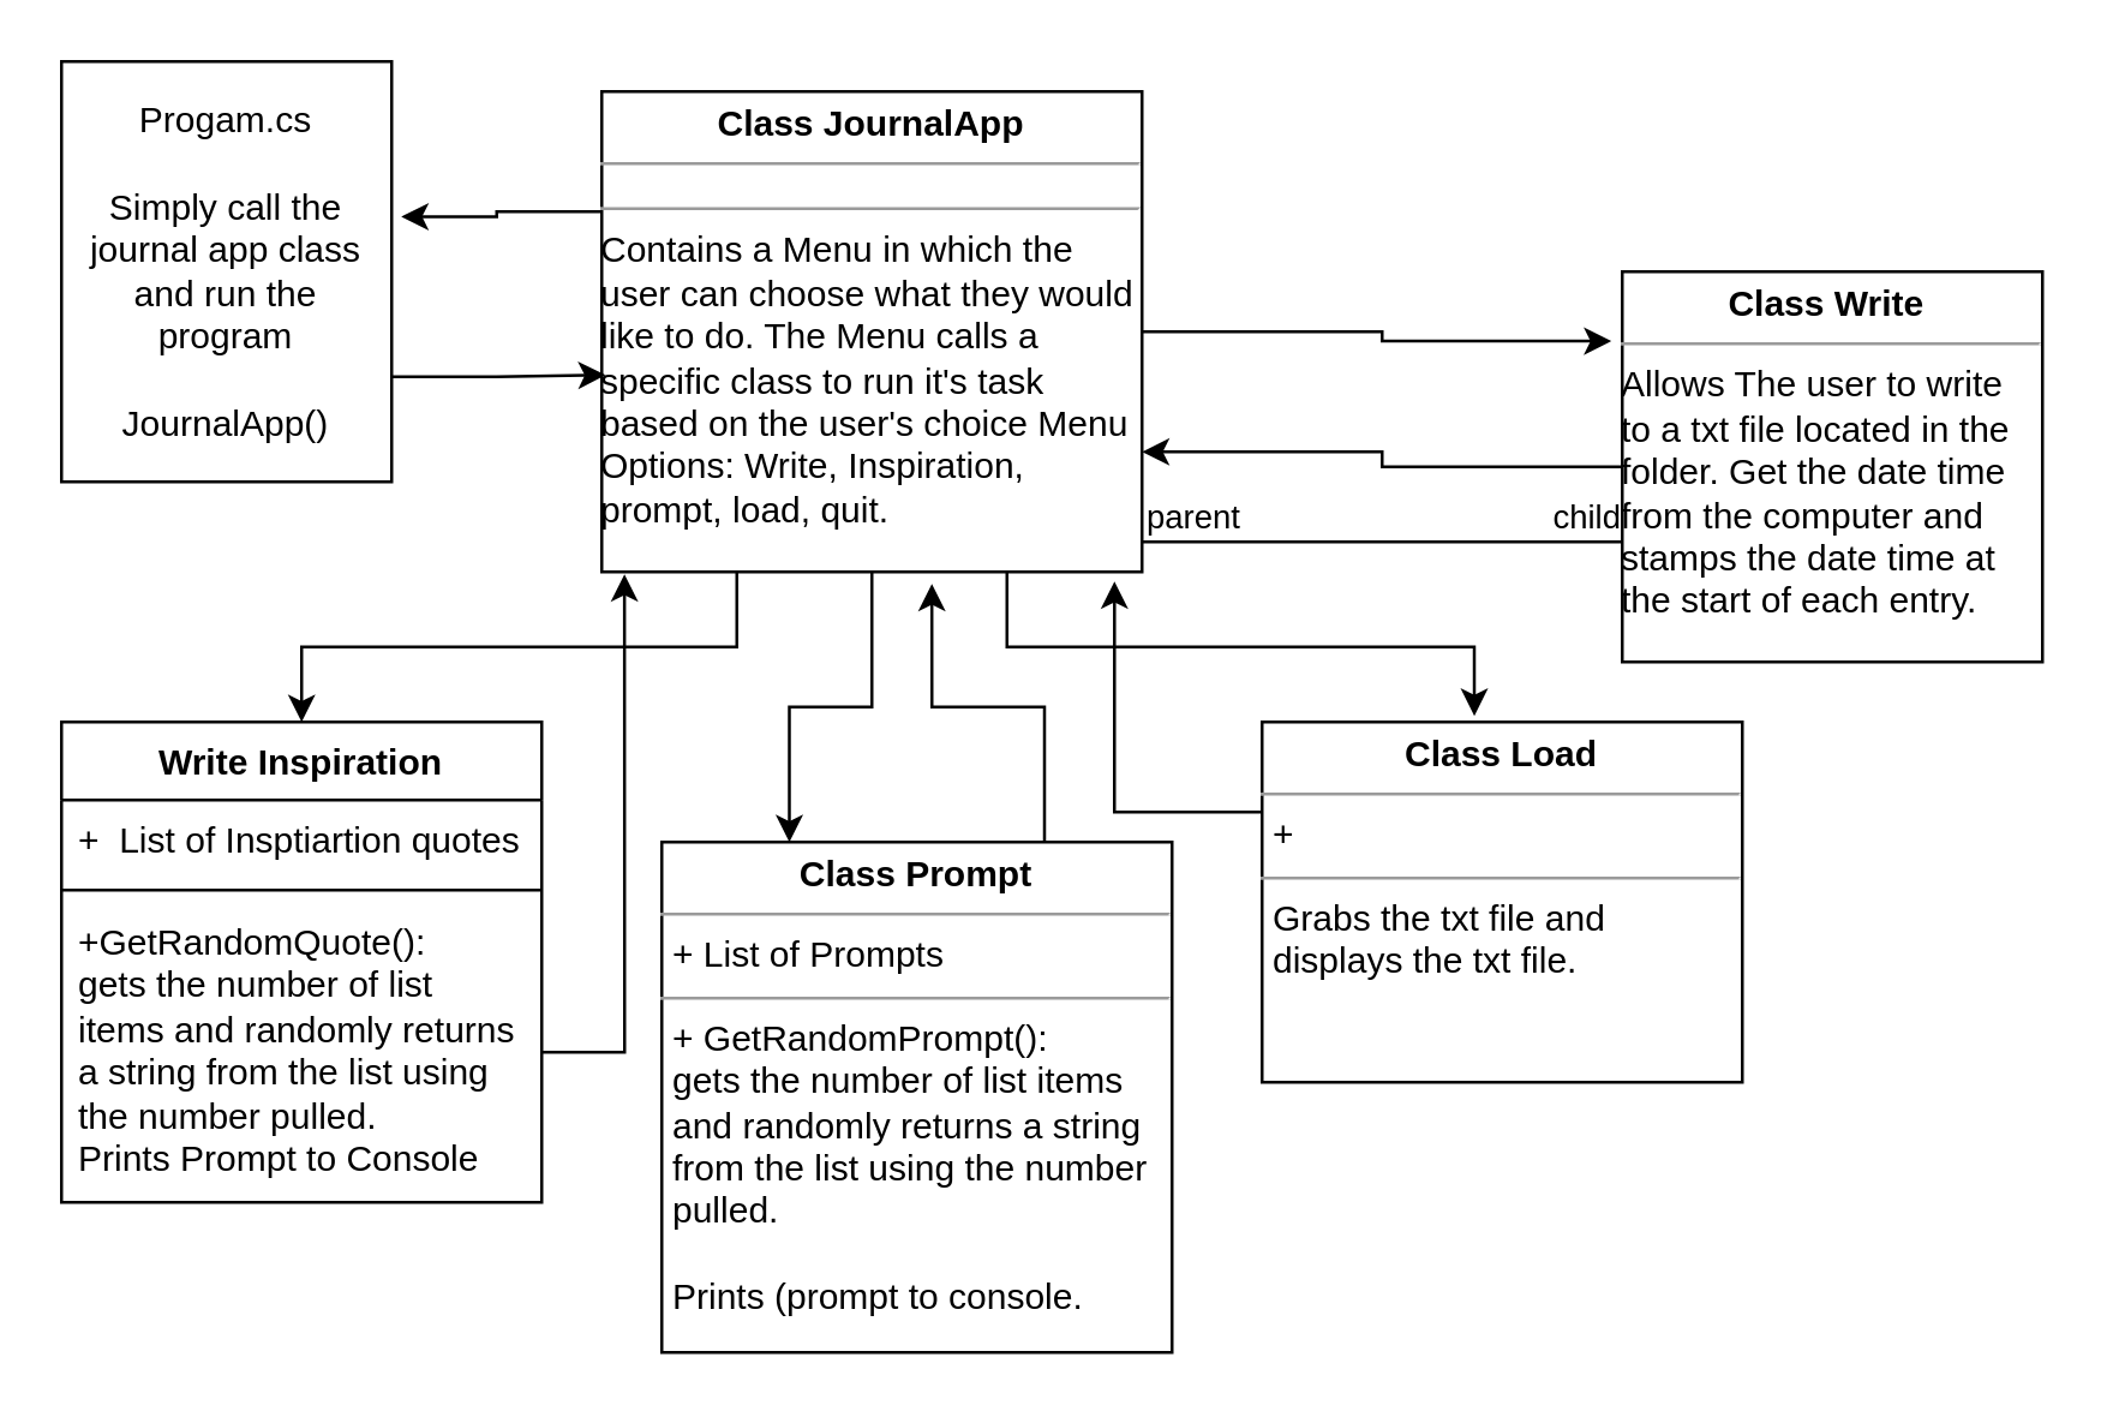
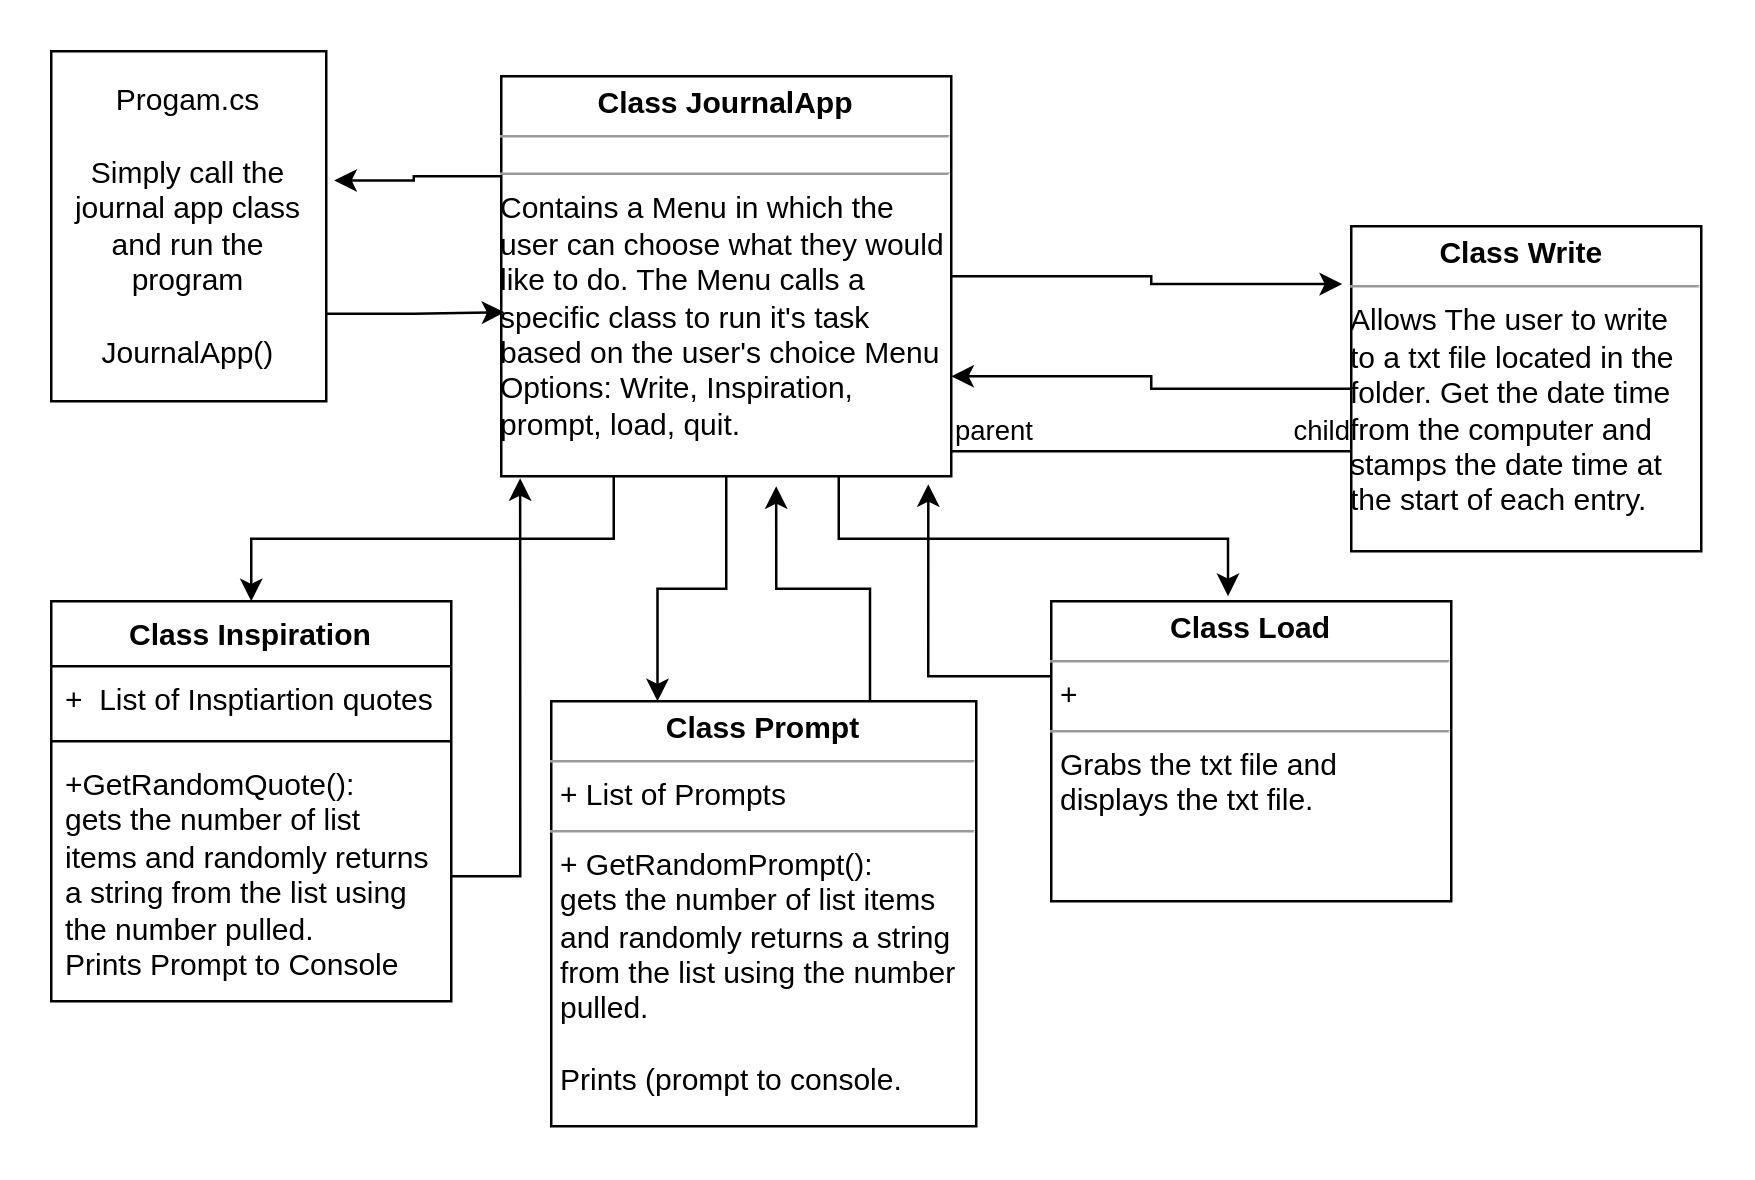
  <mxCell id="0" />
  <mxCell id="1" parent="0" />
  <mxCell id="2" value="Progam.cs&lt;br&gt;&lt;br&gt;Simply call the journal app class and run the program&lt;br&gt;&lt;br&gt;JournalApp()" style="html=1;whiteSpace=wrap;" vertex="1" parent="1"><mxGeometry x="20" y="20" width="110" height="140" as="geometry" /></mxCell>
  <mxCell id="3" style="edgeStyle=orthogonalEdgeStyle;rounded=0;orthogonalLoop=1;jettySize=auto;html=1;exitX=0.25;exitY=1;exitDx=0;exitDy=0;" edge="1" parent="1" source="5" target="8"><mxGeometry relative="1" as="geometry" /></mxCell>
  <mxCell id="4" style="edgeStyle=orthogonalEdgeStyle;rounded=0;orthogonalLoop=1;jettySize=auto;html=1;exitX=0.5;exitY=1;exitDx=0;exitDy=0;entryX=0.25;entryY=0;entryDx=0;entryDy=0;" edge="1" parent="1" source="5" target="12"><mxGeometry relative="1" as="geometry" /></mxCell>
  <mxCell id="5" value="&lt;p style=&quot;margin:0px;margin-top:4px;text-align:center;&quot;&gt;&lt;b&gt;Class JournalApp&lt;/b&gt;&lt;/p&gt;&lt;hr size=&quot;1&quot;&gt;&lt;div style=&quot;height:2px;&quot;&gt;&lt;/div&gt;&lt;hr size=&quot;1&quot;&gt;&lt;div style=&quot;height:2px;&quot;&gt;Contains a Menu in which the user can choose what they would like to do. The Menu calls a specific class to run it's task based on the user's choice Menu Options: Write, Inspiration, prompt, load, quit.&amp;nbsp;&lt;/div&gt;" style="verticalAlign=top;align=left;overflow=fill;html=1;whiteSpace=wrap;" vertex="1" parent="1"><mxGeometry x="200" y="30" width="180" height="160" as="geometry" /></mxCell>
  <mxCell id="6" style="edgeStyle=orthogonalEdgeStyle;rounded=0;orthogonalLoop=1;jettySize=auto;html=1;entryX=1;entryY=0.75;entryDx=0;entryDy=0;" edge="1" parent="1" source="7" target="5"><mxGeometry relative="1" as="geometry" /></mxCell>
  <mxCell id="7" value="&lt;p style=&quot;margin:0px;margin-top:4px;text-align:center;&quot;&gt;&lt;b&gt;Class Write&amp;nbsp;&lt;/b&gt;&lt;/p&gt;&lt;hr size=&quot;1&quot;&gt;&lt;div style=&quot;height:2px;&quot;&gt;Allows The user to write to a txt file located in the folder. Get the date time from the computer and stamps the date time at the start of each entry.&amp;nbsp;&amp;nbsp;&lt;br&gt;&lt;/div&gt;" style="verticalAlign=top;align=left;overflow=fill;html=1;whiteSpace=wrap;" vertex="1" parent="1"><mxGeometry x="540" y="90" width="140" height="130" as="geometry" /></mxCell>
- <mxCell id="8" value="Write Inspiration" style="swimlane;fontStyle=1;align=center;verticalAlign=top;childLayout=stackLayout;horizontal=1;startSize=26;horizontalStack=0;resizeParent=1;resizeParentMax=0;resizeLast=0;collapsible=1;marginBottom=0;whiteSpace=wrap;html=1;" vertex="1" parent="1"><mxGeometry x="20" y="240" width="160" height="160" as="geometry" /></mxCell>
+ <mxCell id="8" value="Class Inspiration" style="swimlane;fontStyle=1;align=center;verticalAlign=top;childLayout=stackLayout;horizontal=1;startSize=26;horizontalStack=0;resizeParent=1;resizeParentMax=0;resizeLast=0;collapsible=1;marginBottom=0;whiteSpace=wrap;html=1;" vertex="1" parent="1"><mxGeometry x="20" y="240" width="160" height="160" as="geometry" /></mxCell>
  <mxCell id="9" value="+&amp;nbsp; List of Insptiartion quotes" style="text;strokeColor=none;fillColor=none;align=left;verticalAlign=top;spacingLeft=4;spacingRight=4;overflow=hidden;rotatable=0;points=[[0,0.5],[1,0.5]];portConstraint=eastwest;whiteSpace=wrap;html=1;" vertex="1" parent="8"><mxGeometry y="26" width="160" height="26" as="geometry" /></mxCell>
  <mxCell id="10" value="" style="line;strokeWidth=1;fillColor=none;align=left;verticalAlign=middle;spacingTop=-1;spacingLeft=3;spacingRight=3;rotatable=0;labelPosition=right;points=[];portConstraint=eastwest;strokeColor=inherit;" vertex="1" parent="8"><mxGeometry y="52" width="160" height="8" as="geometry" /></mxCell>
  <mxCell id="11" value="+GetRandomQuote():&lt;br&gt;gets the number of list items and randomly returns a string from the list using the number pulled.&amp;nbsp;&lt;br&gt;Prints Prompt to Console&lt;br&gt;&lt;div&gt;&lt;br&gt;&lt;/div&gt;" style="text;strokeColor=none;fillColor=none;align=left;verticalAlign=top;spacingLeft=4;spacingRight=4;overflow=hidden;rotatable=0;points=[[0,0.5],[1,0.5]];portConstraint=eastwest;whiteSpace=wrap;html=1;" vertex="1" parent="8"><mxGeometry y="60" width="160" height="100" as="geometry" /></mxCell>
  <mxCell id="12" value="&lt;p style=&quot;margin:0px;margin-top:4px;text-align:center;&quot;&gt;&lt;b&gt;Class Prompt&lt;/b&gt;&lt;/p&gt;&lt;hr size=&quot;1&quot;&gt;&lt;p style=&quot;margin:0px;margin-left:4px;&quot;&gt;+ List of Prompts&lt;/p&gt;&lt;hr size=&quot;1&quot;&gt;&lt;p style=&quot;margin:0px;margin-left:4px;&quot;&gt;+ GetRandomPrompt():&lt;/p&gt;&lt;p style=&quot;margin:0px;margin-left:4px;&quot;&gt;gets the number of list items and randomly returns a string from the list using the number pulled.&amp;nbsp;&lt;/p&gt;&lt;p style=&quot;margin:0px;margin-left:4px;&quot;&gt;&lt;br&gt;&lt;/p&gt;&lt;p style=&quot;margin:0px;margin-left:4px;&quot;&gt;Prints (prompt to console.&lt;/p&gt;" style="verticalAlign=top;align=left;overflow=fill;html=1;whiteSpace=wrap;" vertex="1" parent="1"><mxGeometry x="220" y="280" width="170" height="170" as="geometry" /></mxCell>
  <mxCell id="13" value="&lt;p style=&quot;margin:0px;margin-top:4px;text-align:center;&quot;&gt;&lt;b&gt;Class Load&lt;/b&gt;&lt;/p&gt;&lt;hr size=&quot;1&quot;&gt;&lt;p style=&quot;margin:0px;margin-left:4px;&quot;&gt;+&amp;nbsp;&lt;/p&gt;&lt;hr size=&quot;1&quot;&gt;&lt;p style=&quot;margin:0px;margin-left:4px;&quot;&gt;Grabs the txt file and displays the txt file.&amp;nbsp;&lt;/p&gt;" style="verticalAlign=top;align=left;overflow=fill;html=1;whiteSpace=wrap;" vertex="1" parent="1"><mxGeometry x="420" y="240" width="160" height="120" as="geometry" /></mxCell>
  <mxCell id="14" value="" style="endArrow=none;html=1;edgeStyle=orthogonalEdgeStyle;rounded=0;" edge="1" parent="1"><mxGeometry relative="1" as="geometry"><mxPoint x="380" y="180" as="sourcePoint" /><mxPoint x="540" y="180" as="targetPoint" /></mxGeometry></mxCell>
  <mxCell id="15" value="parent" style="edgeLabel;resizable=0;html=1;align=left;verticalAlign=bottom;" connectable="0" vertex="1" parent="14"><mxGeometry x="-1" relative="1" as="geometry" /></mxCell>
  <mxCell id="16" value="child" style="edgeLabel;resizable=0;html=1;align=right;verticalAlign=bottom;" connectable="0" vertex="1" parent="14"><mxGeometry x="1" relative="1" as="geometry" /></mxCell>
  <mxCell id="17" style="edgeStyle=orthogonalEdgeStyle;rounded=0;orthogonalLoop=1;jettySize=auto;html=1;exitX=0.75;exitY=1;exitDx=0;exitDy=0;entryX=0.442;entryY=-0.017;entryDx=0;entryDy=0;entryPerimeter=0;" edge="1" parent="1" source="5" target="13"><mxGeometry relative="1" as="geometry" /></mxCell>
  <mxCell id="18" style="edgeStyle=orthogonalEdgeStyle;rounded=0;orthogonalLoop=1;jettySize=auto;html=1;exitX=1;exitY=0.5;exitDx=0;exitDy=0;entryX=-0.026;entryY=0.178;entryDx=0;entryDy=0;entryPerimeter=0;" edge="1" parent="1" source="5" target="7"><mxGeometry relative="1" as="geometry" /></mxCell>
  <mxCell id="19" style="edgeStyle=orthogonalEdgeStyle;rounded=0;orthogonalLoop=1;jettySize=auto;html=1;exitX=1;exitY=0.5;exitDx=0;exitDy=0;entryX=0.042;entryY=1.005;entryDx=0;entryDy=0;entryPerimeter=0;" edge="1" parent="1" source="11" target="5"><mxGeometry relative="1" as="geometry" /></mxCell>
  <mxCell id="20" style="edgeStyle=orthogonalEdgeStyle;rounded=0;orthogonalLoop=1;jettySize=auto;html=1;exitX=0.75;exitY=0;exitDx=0;exitDy=0;entryX=0.611;entryY=1.025;entryDx=0;entryDy=0;entryPerimeter=0;" edge="1" parent="1" source="12" target="5"><mxGeometry relative="1" as="geometry" /></mxCell>
  <mxCell id="21" style="edgeStyle=orthogonalEdgeStyle;rounded=0;orthogonalLoop=1;jettySize=auto;html=1;exitX=0;exitY=0.25;exitDx=0;exitDy=0;entryX=0.949;entryY=1.02;entryDx=0;entryDy=0;entryPerimeter=0;" edge="1" parent="1" source="13" target="5"><mxGeometry relative="1" as="geometry" /></mxCell>
  <mxCell id="22" style="edgeStyle=orthogonalEdgeStyle;rounded=0;orthogonalLoop=1;jettySize=auto;html=1;exitX=1;exitY=0.75;exitDx=0;exitDy=0;entryX=0.007;entryY=0.59;entryDx=0;entryDy=0;entryPerimeter=0;" edge="1" parent="1" source="2" target="5"><mxGeometry relative="1" as="geometry" /></mxCell>
  <mxCell id="23" style="edgeStyle=orthogonalEdgeStyle;rounded=0;orthogonalLoop=1;jettySize=auto;html=1;exitX=0;exitY=0.25;exitDx=0;exitDy=0;entryX=1.029;entryY=0.369;entryDx=0;entryDy=0;entryPerimeter=0;" edge="1" parent="1" source="5" target="2"><mxGeometry relative="1" as="geometry" /></mxCell>
